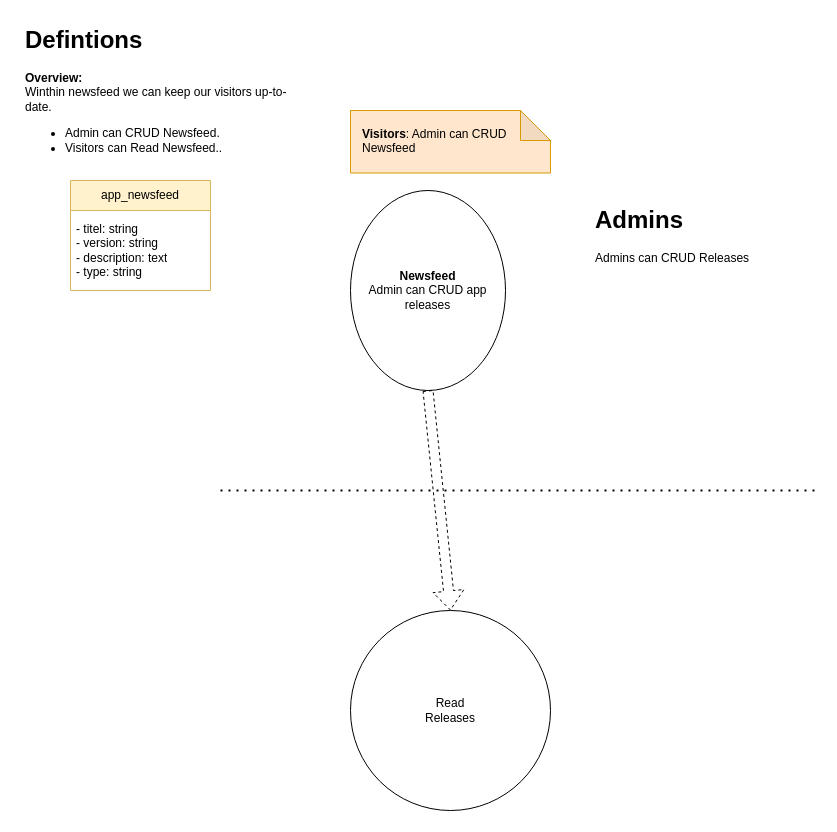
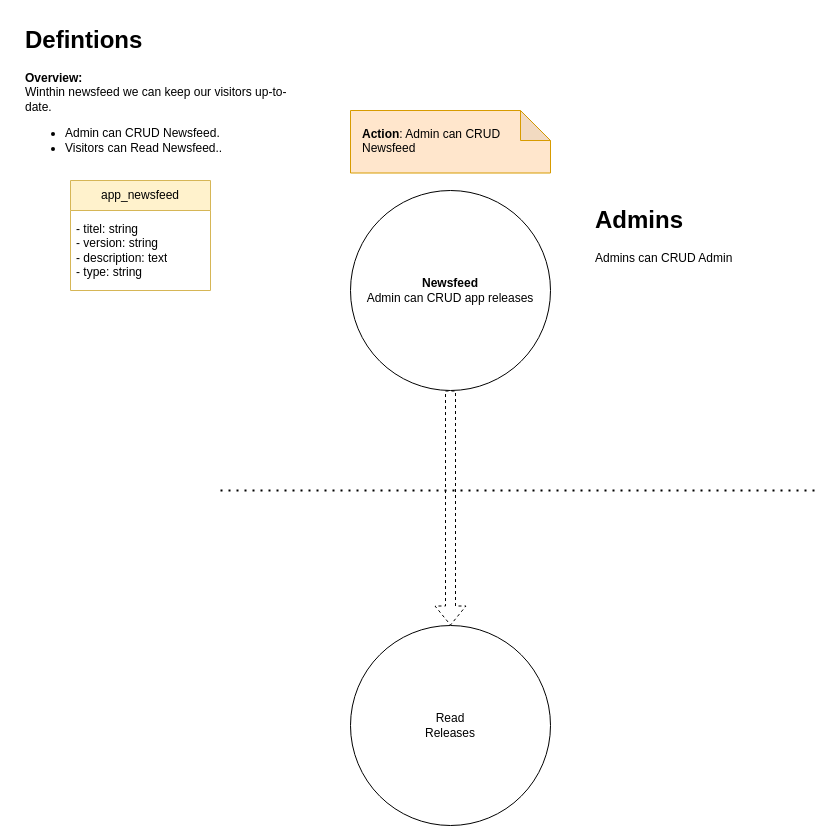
  <mxCell id="0" />
  <mxCell id="1" parent="0" />
- <mxCell id="2" value="Read&lt;br&gt;Releases" style="ellipse;whiteSpace=wrap;html=1;aspect=fixed;" parent="1" vertex="1"><mxGeometry x="350" y="610" width="200" height="200" as="geometry" /></mxCell>
+ <mxCell id="2" value="Read&lt;br&gt;Releases" style="ellipse;whiteSpace=wrap;html=1;aspect=fixed;" parent="1" vertex="1"><mxGeometry x="350" y="625" width="200" height="200" as="geometry" /></mxCell>
  <mxCell id="3" value="" style="endArrow=none;dashed=1;html=1;dashPattern=1 3;strokeWidth=2;rounded=0;" parent="1" edge="1"><mxGeometry width="50" height="50" relative="1" as="geometry"><mxPoint x="220" y="490" as="sourcePoint" /><mxPoint x="815" y="490" as="targetPoint" /></mxGeometry></mxCell>
- <mxCell id="4" value="&lt;b&gt;Newsfeed&lt;/b&gt;&lt;br&gt;Admin can CRUD app releases" style="ellipse;whiteSpace=wrap;html=1;aspect=fixed;" parent="1" vertex="1"><mxGeometry x="350" y="190" width="155" height="200" as="geometry" /></mxCell>
- <mxCell id="5" value="&lt;h1&gt;Admins&lt;/h1&gt;&lt;p&gt;Admins can CRUD Releases&amp;nbsp;&lt;/p&gt;" style="text;html=1;strokeColor=none;fillColor=none;spacing=5;spacingTop=-20;whiteSpace=wrap;overflow=hidden;rounded=0;" parent="1" vertex="1"><mxGeometry x="590" y="200" width="190" height="120" as="geometry" /></mxCell>
+ <mxCell id="4" value="&lt;b&gt;Newsfeed&lt;/b&gt;&lt;br&gt;Admin can CRUD app releases" style="ellipse;whiteSpace=wrap;html=1;aspect=fixed;" parent="1" vertex="1"><mxGeometry x="350" y="190" width="200" height="200" as="geometry" /></mxCell>
+ <mxCell id="5" value="&lt;h1&gt;Admins&lt;/h1&gt;&lt;p&gt;Admins can CRUD Admin&amp;nbsp;&lt;/p&gt;" style="text;html=1;strokeColor=none;fillColor=none;spacing=5;spacingTop=-20;whiteSpace=wrap;overflow=hidden;rounded=0;" parent="1" vertex="1"><mxGeometry x="590" y="200" width="190" height="120" as="geometry" /></mxCell>
  <mxCell id="6" value="&lt;h1&gt;Defintions&lt;/h1&gt;&lt;p&gt;&lt;span style=&quot;background-color: initial;&quot;&gt;&lt;b style=&quot;&quot;&gt;Overview:&lt;br&gt;&lt;/b&gt;Winthin newsfeed we can keep our visitors up-to-date.&lt;/span&gt;&lt;/p&gt;&lt;p&gt;&lt;/p&gt;&lt;ul&gt;&lt;li&gt;&lt;span style=&quot;background-color: initial;&quot;&gt;Admin can CRUD Newsfeed.&amp;nbsp;&lt;/span&gt;&lt;/li&gt;&lt;li&gt;&lt;span style=&quot;background-color: initial;&quot;&gt;Visitors can Read Newsfeed..&lt;/span&gt;&lt;/li&gt;&lt;/ul&gt;&lt;p&gt;&lt;/p&gt;" style="text;html=1;strokeColor=none;fillColor=none;spacing=5;spacingTop=-20;whiteSpace=wrap;overflow=hidden;rounded=0;" parent="1" vertex="1"><mxGeometry x="20" y="20" width="290" height="160" as="geometry" /></mxCell>
  <mxCell id="7" value="" style="shape=flexArrow;endArrow=classic;html=1;rounded=0;dashed=1;exitX=0.5;exitY=1;exitDx=0;exitDy=0;entryX=0.5;entryY=0;entryDx=0;entryDy=0;" parent="1" source="4" target="2" edge="1"><mxGeometry width="50" height="50" relative="1" as="geometry"><mxPoint x="450" y="380" as="sourcePoint" /><mxPoint x="450" y="530" as="targetPoint" /></mxGeometry></mxCell>
- <mxCell id="8" value="&lt;b&gt;Visitors&lt;/b&gt;: Admin can CRUD Newsfeed" style="shape=note;whiteSpace=wrap;html=1;backgroundOutline=1;darkOpacity=0.05;align=left;spacing=12;fillColor=#ffe6cc;strokeColor=#d79b00;verticalAlign=top;" parent="1" vertex="1"><mxGeometry x="350" y="110" width="200" height="62.5" as="geometry" /></mxCell>
+ <mxCell id="8" value="&lt;b&gt;Action&lt;/b&gt;: Admin can CRUD Newsfeed" style="shape=note;whiteSpace=wrap;html=1;backgroundOutline=1;darkOpacity=0.05;align=left;spacing=12;fillColor=#ffe6cc;strokeColor=#d79b00;verticalAlign=top;" parent="1" vertex="1"><mxGeometry x="350" y="110" width="200" height="62.5" as="geometry" /></mxCell>
  <mxCell id="9" value="app_newsfeed" style="swimlane;fontStyle=0;childLayout=stackLayout;horizontal=1;startSize=30;horizontalStack=0;resizeParent=1;resizeParentMax=0;resizeLast=0;collapsible=1;marginBottom=0;whiteSpace=wrap;html=1;fillColor=#fff2cc;strokeColor=#d6b656;" vertex="1" parent="1"><mxGeometry x="70" y="180" width="140" height="110" as="geometry" /></mxCell>
  <mxCell id="10" value="- titel: string&lt;br&gt;- version: string&lt;br&gt;- description: text&lt;br&gt;- type: string" style="text;strokeColor=none;fillColor=none;align=left;verticalAlign=middle;spacingLeft=4;spacingRight=4;overflow=hidden;points=[[0,0.5],[1,0.5]];portConstraint=eastwest;rotatable=0;whiteSpace=wrap;html=1;" vertex="1" parent="9"><mxGeometry y="30" width="140" height="80" as="geometry" /></mxCell>
